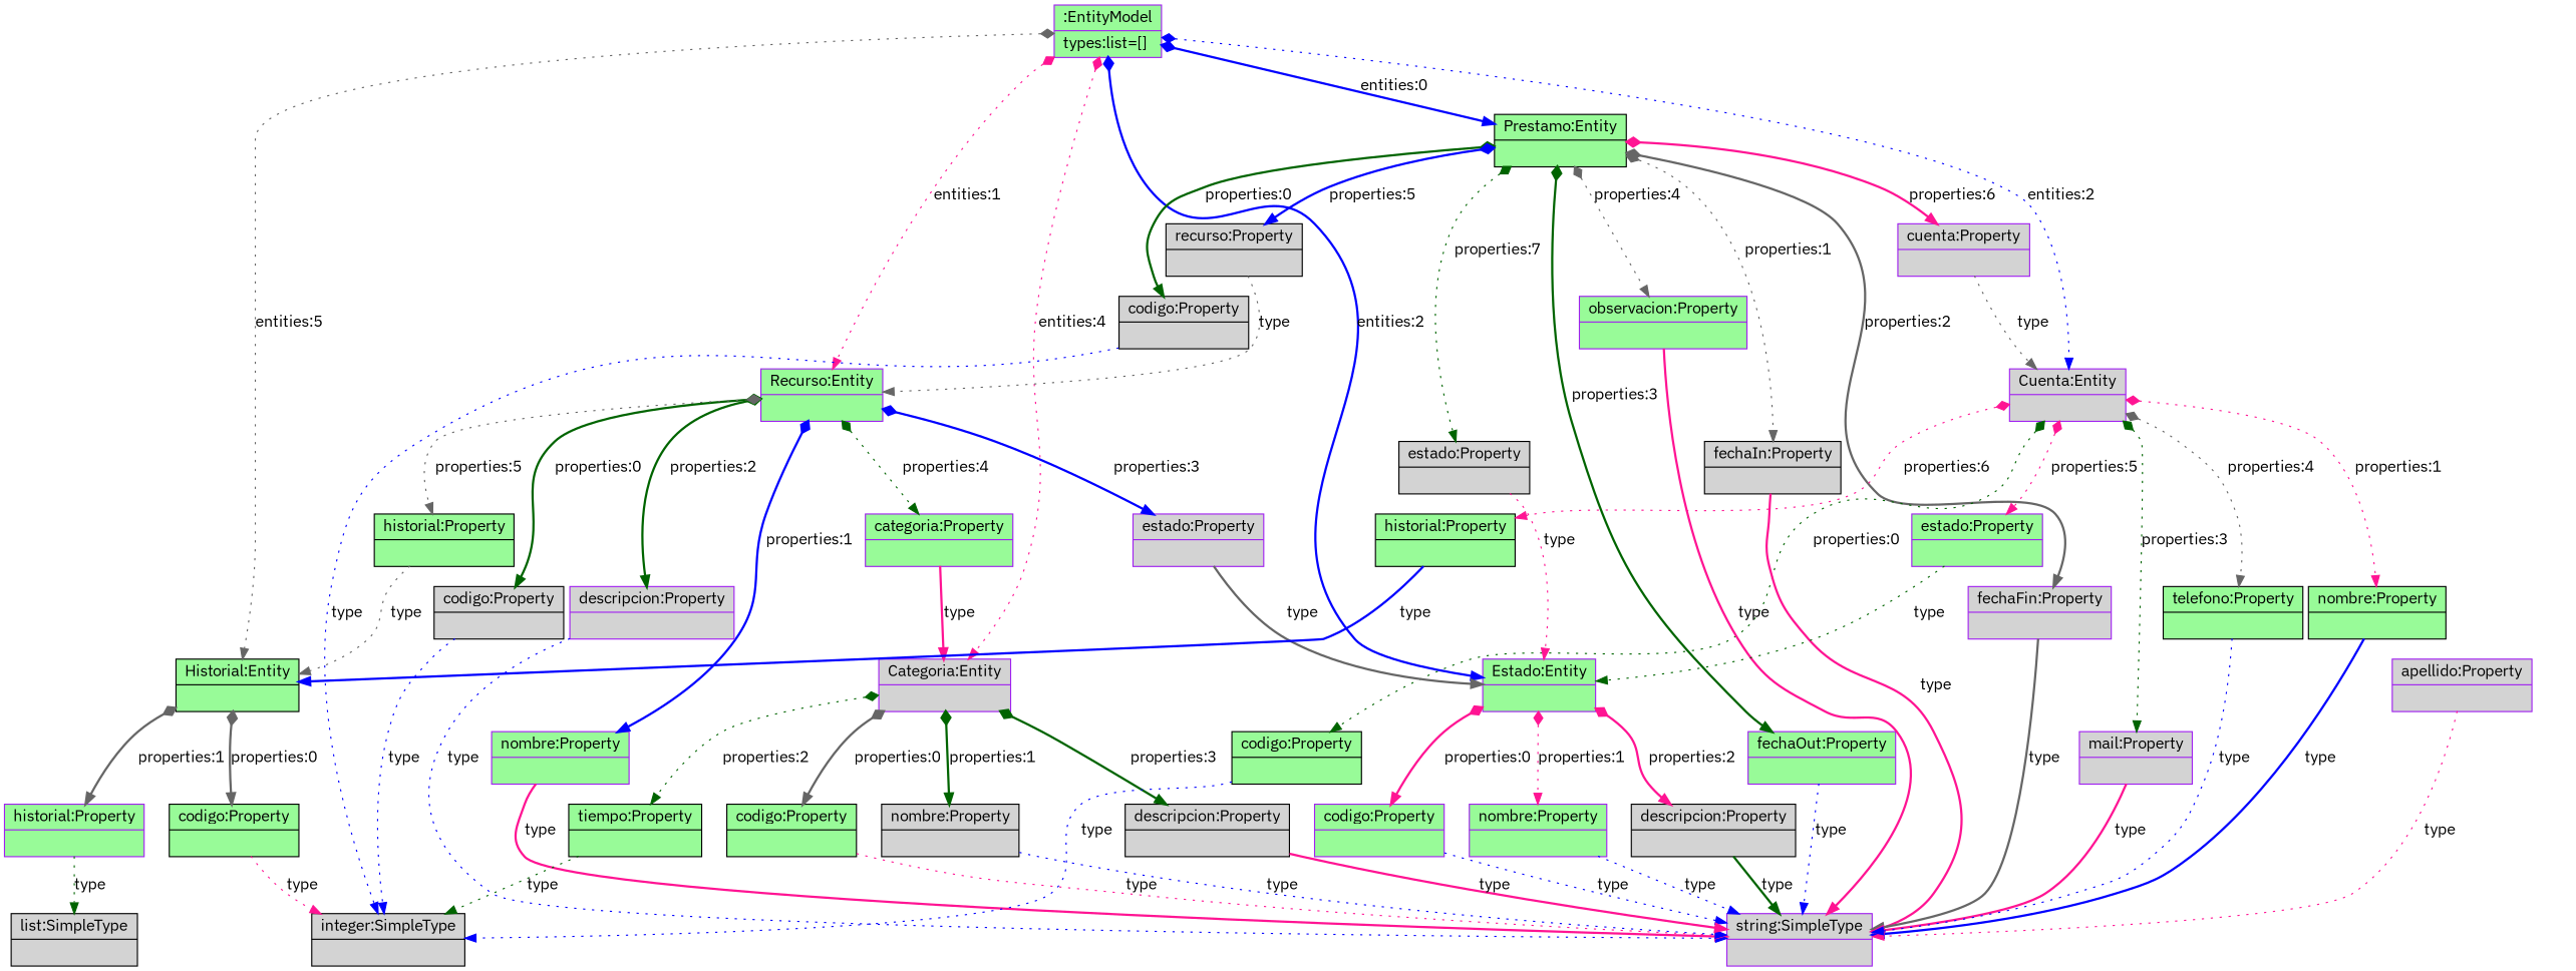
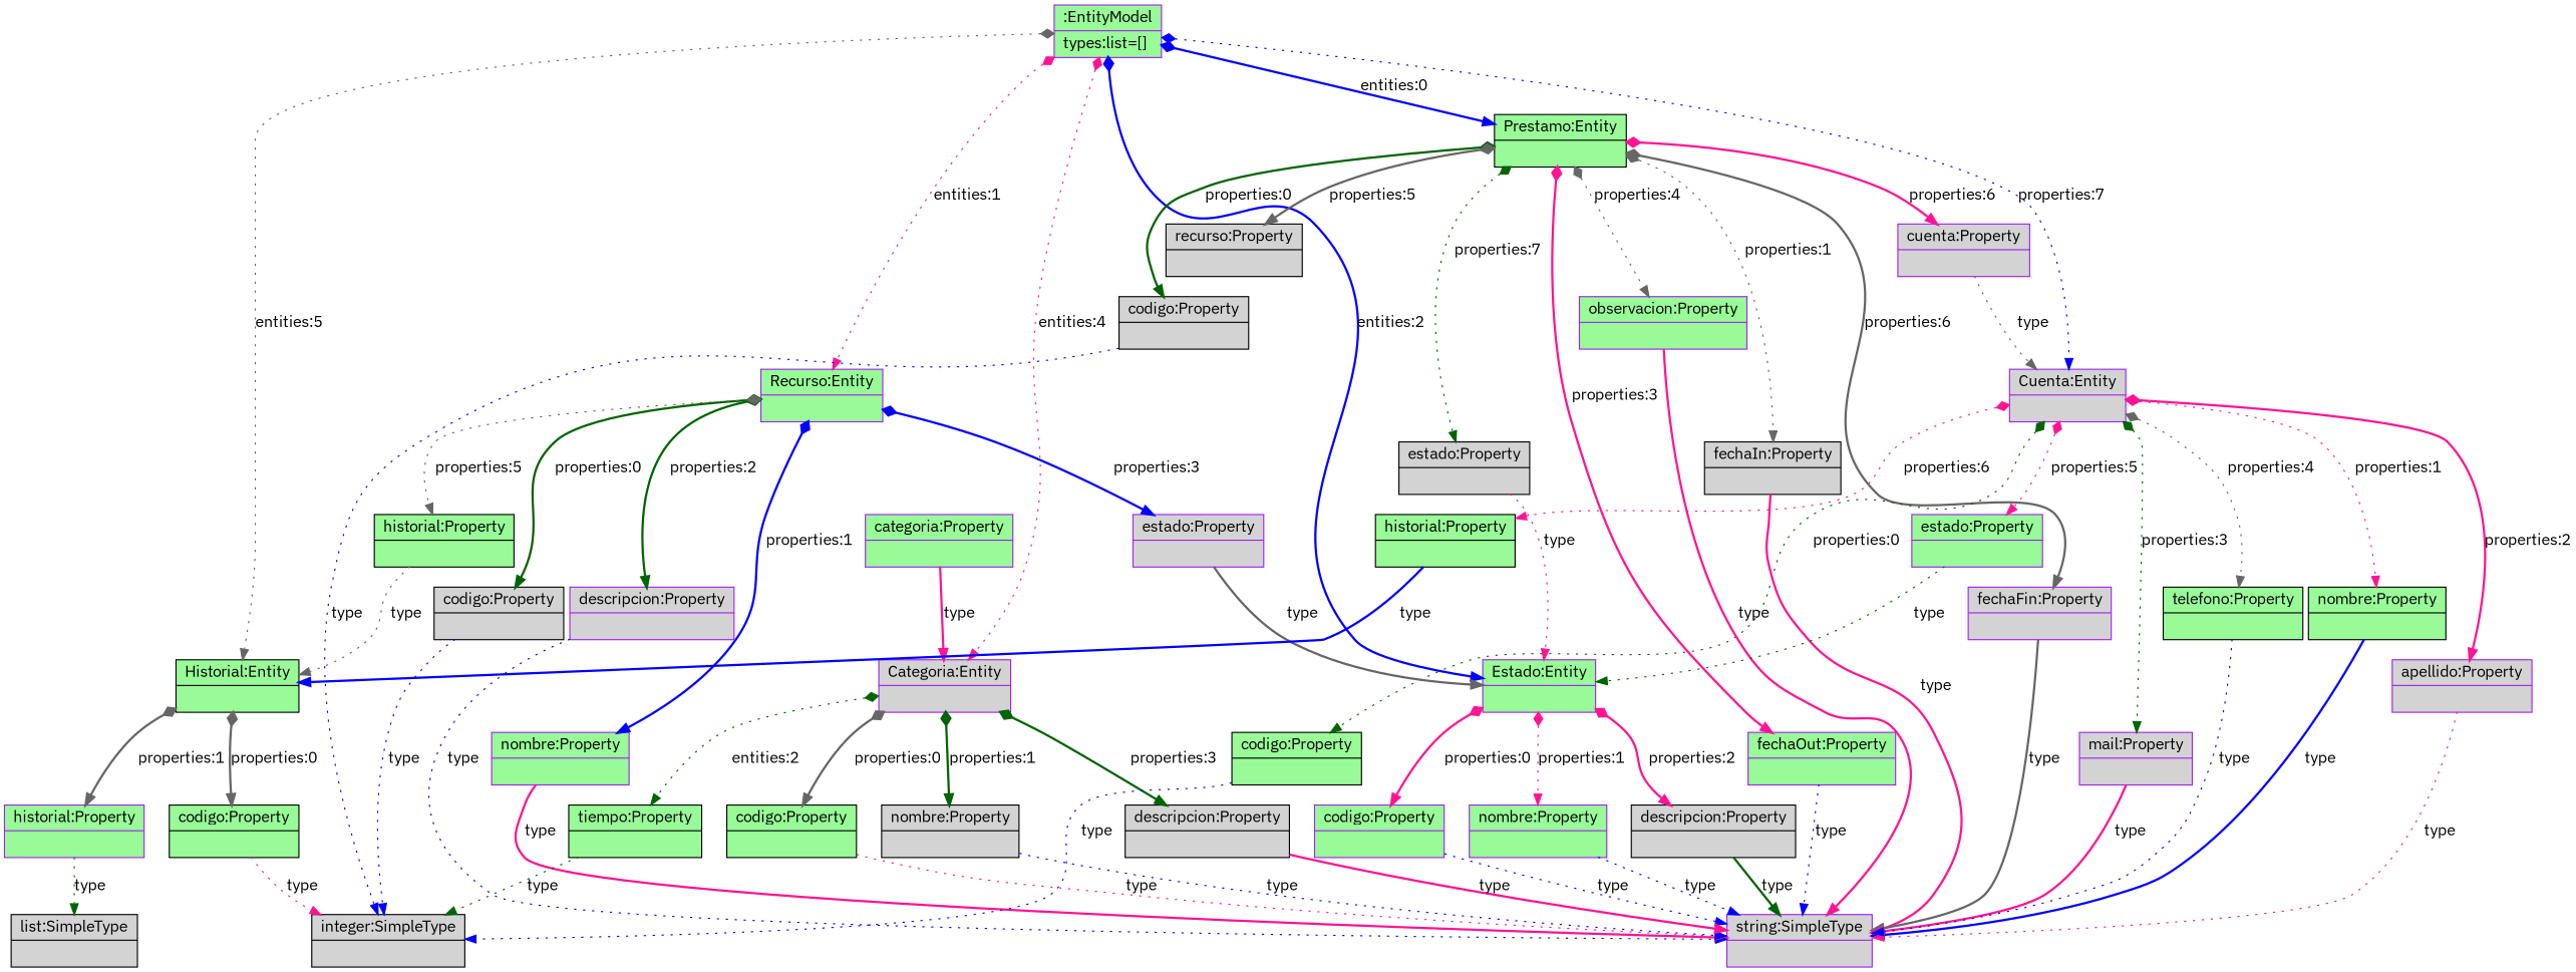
  digraph {
    fontname="IBM Plex Sans"
    fontsize=8
    nodesep=0.3
    node [color=purple fillcolor=palegreen fontname="IBM Plex Sans" shape=record style=filled]
    edge [arrowtail=diamond color=deeppink dir=both fontname="IBM Plex Sans" style=dotted]
    n1 [label="{:EntityModel|types:list=[]\l}"]
    n2 [color=black label="{Prestamo:Entity|}"]
    n3 [label="{Recurso:Entity|}"]
    n4 [label="{Estado:Entity|}"]
    n5 [fillcolor=lightgrey label="{Categoria:Entity|}"]
    n6 [color=black label="{Historial:Entity|}"]
    n7 [fillcolor=lightgrey label="{Cuenta:Entity|}"]
    n8 [color=black fillcolor=lightgrey label="{codigo:Property|}"]
    n9 [color=black fillcolor=lightgrey label="{fechaIn:Property|}"]
    n10 [fillcolor=lightgrey label="{fechaFin:Property|}"]
    n11 [label="{fechaOut:Property|}"]
    n12 [label="{observacion:Property|}"]
    n13 [color=black fillcolor=lightgrey label="{recurso:Property|}"]
    n14 [fillcolor=lightgrey label="{cuenta:Property|}"]
    n15 [color=black fillcolor=lightgrey label="{estado:Property|}"]
    n16 [color=black fillcolor=lightgrey label="{codigo:Property|}"]
    n17 [label="{nombre:Property|}"]
    n18 [fillcolor=lightgrey label="{descripcion:Property|}"]
    n19 [fillcolor=lightgrey label="{estado:Property|}"]
    n20 [label="{categoria:Property|}"]
    n21 [color=black label="{historial:Property|}"]
    n22 [label="{codigo:Property|}"]
    n23 [label="{nombre:Property|}"]
    n24 [color=black fillcolor=lightgrey label="{descripcion:Property|}"]
    n25 [color=black label="{codigo:Property|}"]
    n26 [color=black fillcolor=lightgrey label="{nombre:Property|}"]
    n27 [color=black label="{tiempo:Property|}"]
    n28 [color=black fillcolor=lightgrey label="{descripcion:Property|}"]
    n29 [color=black label="{codigo:Property|}"]
    n30 [label="{historial:Property|}"]
    n31 [color=black label="{codigo:Property|}"]
    n32 [color=black label="{nombre:Property|}"]
    n33 [fillcolor=lightgrey label="{apellido:Property|}"]
    n34 [fillcolor=lightgrey label="{mail:Property|}"]
    n35 [color=black label="{telefono:Property|}"]
    n36 [label="{estado:Property|}"]
    n37 [color=black label="{historial:Property|}"]
    n38 [color=black fillcolor=lightgrey label="{integer:SimpleType|}"]
    n39 [fillcolor=lightgrey label="{string:SimpleType|}"]
    n40 [color=black fillcolor=lightgrey label="{list:SimpleType|}"]
    n1 -> n2 [color=blue label="entities:0" style=bold]
    n1 -> n3 [label="entities:1"]
    n1 -> n4 [color=blue label="entities:2" style=bold]
    n1 -> n5 [label="entities:4"]
    n1 -> n6 [color=gray40 label="entities:5"]
-   n1 -> n7 [color=blue label="entities:2"]
+   n1 -> n7 [color=blue label="properties:7"]
    n2 -> n8 [color=darkgreen label="properties:0" style=bold]
    n2 -> n9 [color=gray40 label="properties:1"]
-   n2 -> n10 [color=gray40 label="properties:2" style=bold]
-   n2 -> n11 [color=darkgreen label="properties:3" style=bold]
+   n2 -> n10 [color=gray40 label="properties:6" style=bold]
+   n2 -> n11 [label="properties:3" style=bold]
    n2 -> n12 [color=gray40 label="properties:4"]
-   n2 -> n13 [color=blue label="properties:5" style=bold]
+   n2 -> n13 [color=gray40 label="properties:5" style=bold]
    n2 -> n14 [label="properties:6" style=bold]
    n2 -> n15 [color=darkgreen label="properties:7"]
    n3 -> n16 [color=darkgreen label="properties:0" style=bold]
    n3 -> n17 [color=blue label="properties:1" style=bold]
    n3 -> n18 [color=darkgreen label="properties:2" style=bold]
    n3 -> n19 [color=blue label="properties:3" style=bold]
-   n3 -> n20 [color=darkgreen label="properties:4"]
    n3 -> n21 [color=gray40 label="properties:5"]
    n4 -> n22 [label="properties:0" style=bold]
    n4 -> n23 [label="properties:1"]
    n4 -> n24 [label="properties:2" style=bold]
    n5 -> n25 [color=gray40 label="properties:0" style=bold]
    n5 -> n26 [color=darkgreen label="properties:1" style=bold]
-   n5 -> n27 [color=darkgreen label="properties:2"]
+   n5 -> n27 [color=darkgreen label="entities:2"]
    n5 -> n28 [color=darkgreen label="properties:3" style=bold]
    n6 -> n29 [color=gray40 label="properties:0" style=bold]
    n6 -> n30 [color=gray40 label="properties:1" style=bold]
    n7 -> n31 [color=darkgreen label="properties:0"]
    n7 -> n32 [label="properties:1"]
+   n7 -> n33 [label="properties:2" style=bold]
    n7 -> n34 [color=darkgreen label="properties:3"]
    n7 -> n35 [color=gray40 label="properties:4"]
    n7 -> n36 [label="properties:5"]
    n7 -> n37 [label="properties:6"]
    n8 -> n38 [arrowtail=empty color=blue dir=black label=type]
    n9 -> n39 [arrowtail=empty dir=black label=type style=bold]
    n10 -> n39 [arrowtail=empty color=gray40 dir=black label=type style=bold]
    n11 -> n39 [arrowtail=empty color=blue dir=black label=type]
    n12 -> n39 [arrowtail=empty dir=black label=type style=bold]
-   n13 -> n3 [arrowtail=empty color=gray40 dir=black label=type]
    n14 -> n7 [arrowtail=empty color=gray40 dir=black label=type]
    n15 -> n4 [arrowtail=empty dir=black label=type]
    n16 -> n38 [arrowtail=empty color=blue dir=black label=type]
    n17 -> n39 [arrowtail=empty dir=black label=type style=bold]
    n18 -> n39 [arrowtail=empty color=blue dir=black label=type]
    n19 -> n4 [arrowtail=empty color=gray40 dir=black label=type style=bold]
    n20 -> n5 [arrowtail=empty dir=black label=type style=bold]
    n21 -> n6 [arrowtail=empty color=gray40 dir=black label=type]
    n22 -> n39 [arrowtail=empty color=blue dir=black label=type]
    n23 -> n39 [arrowtail=empty color=blue dir=black label=type]
    n24 -> n39 [arrowtail=empty color=darkgreen dir=black label=type style=bold]
    n25 -> n39 [arrowtail=empty dir=black label=type]
    n26 -> n39 [arrowtail=empty color=blue dir=black label=type]
    n27 -> n38 [arrowtail=empty color=darkgreen dir=black label=type]
    n28 -> n39 [arrowtail=empty dir=black label=type style=bold]
    n29 -> n38 [arrowtail=empty dir=black label=type]
    n30 -> n40 [arrowtail=empty color=darkgreen dir=black label=type]
    n31 -> n38 [arrowtail=empty color=blue dir=black label=type]
    n32 -> n39 [arrowtail=empty color=blue dir=black label=type style=bold]
    n33 -> n39 [arrowtail=empty dir=black label=type]
    n34 -> n39 [arrowtail=empty dir=black label=type style=bold]
    n35 -> n39 [arrowtail=empty color=blue dir=black label=type]
    n36 -> n4 [arrowtail=empty color=darkgreen dir=black label=type]
    n37 -> n6 [arrowtail=empty color=blue dir=black label=type style=bold]
  }
